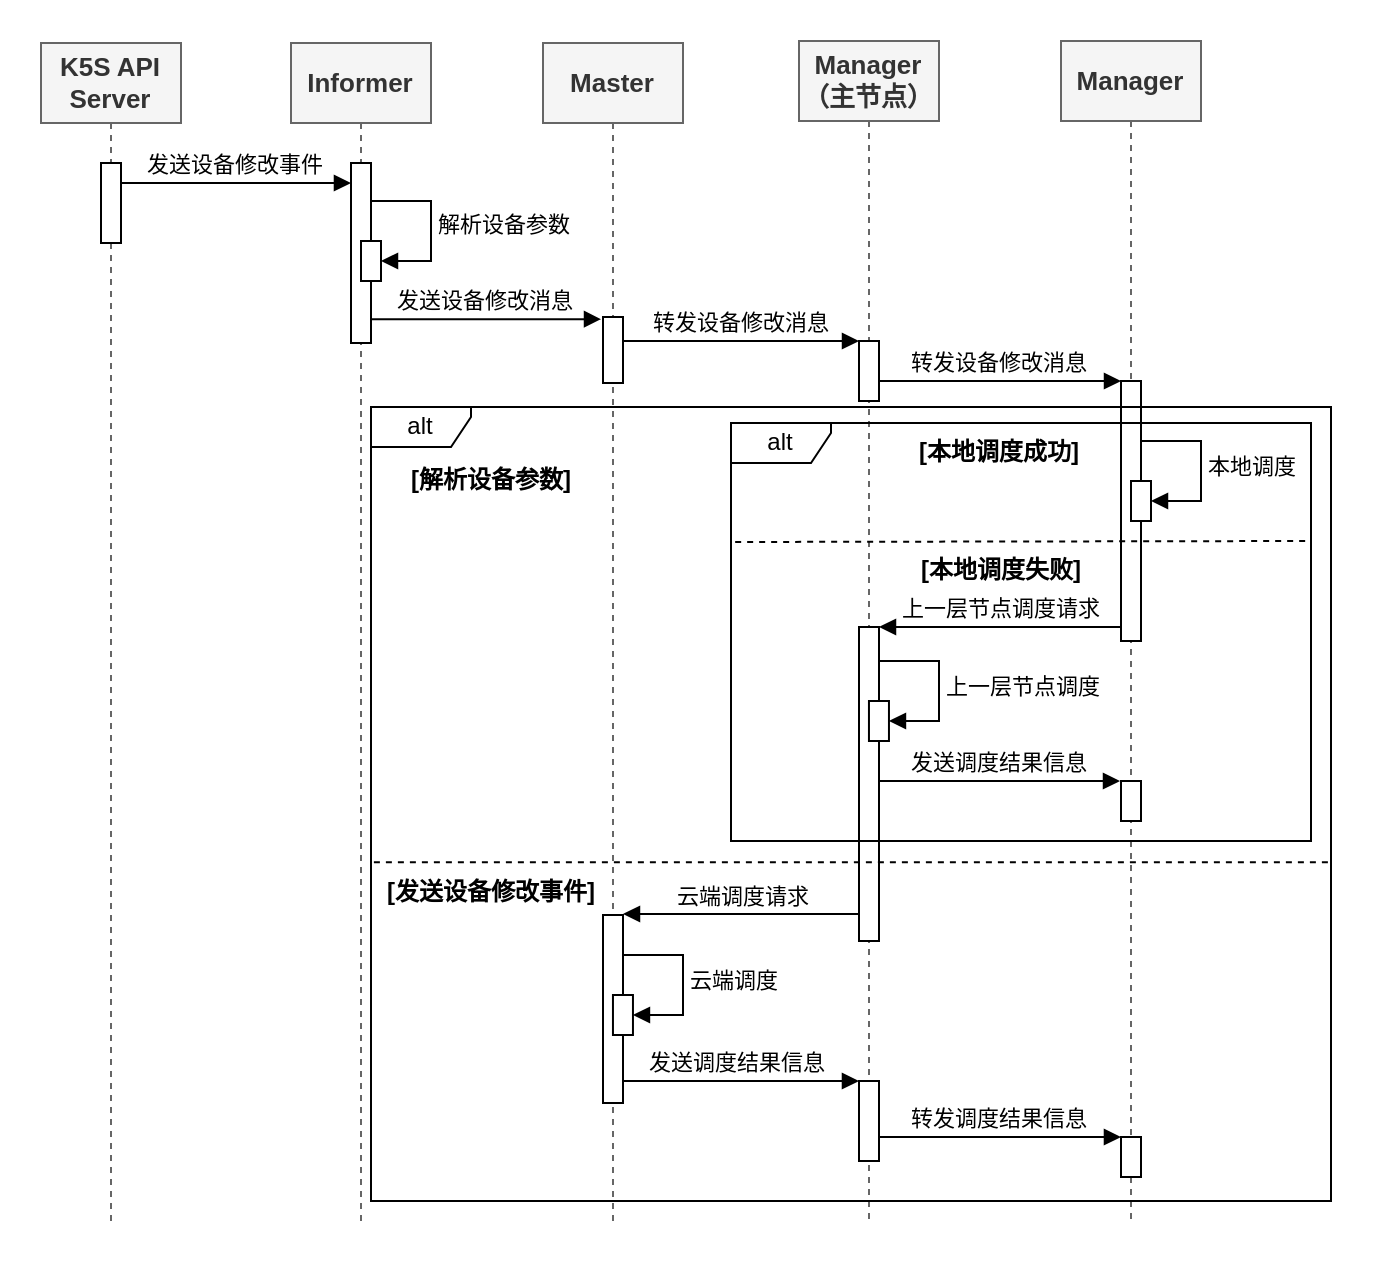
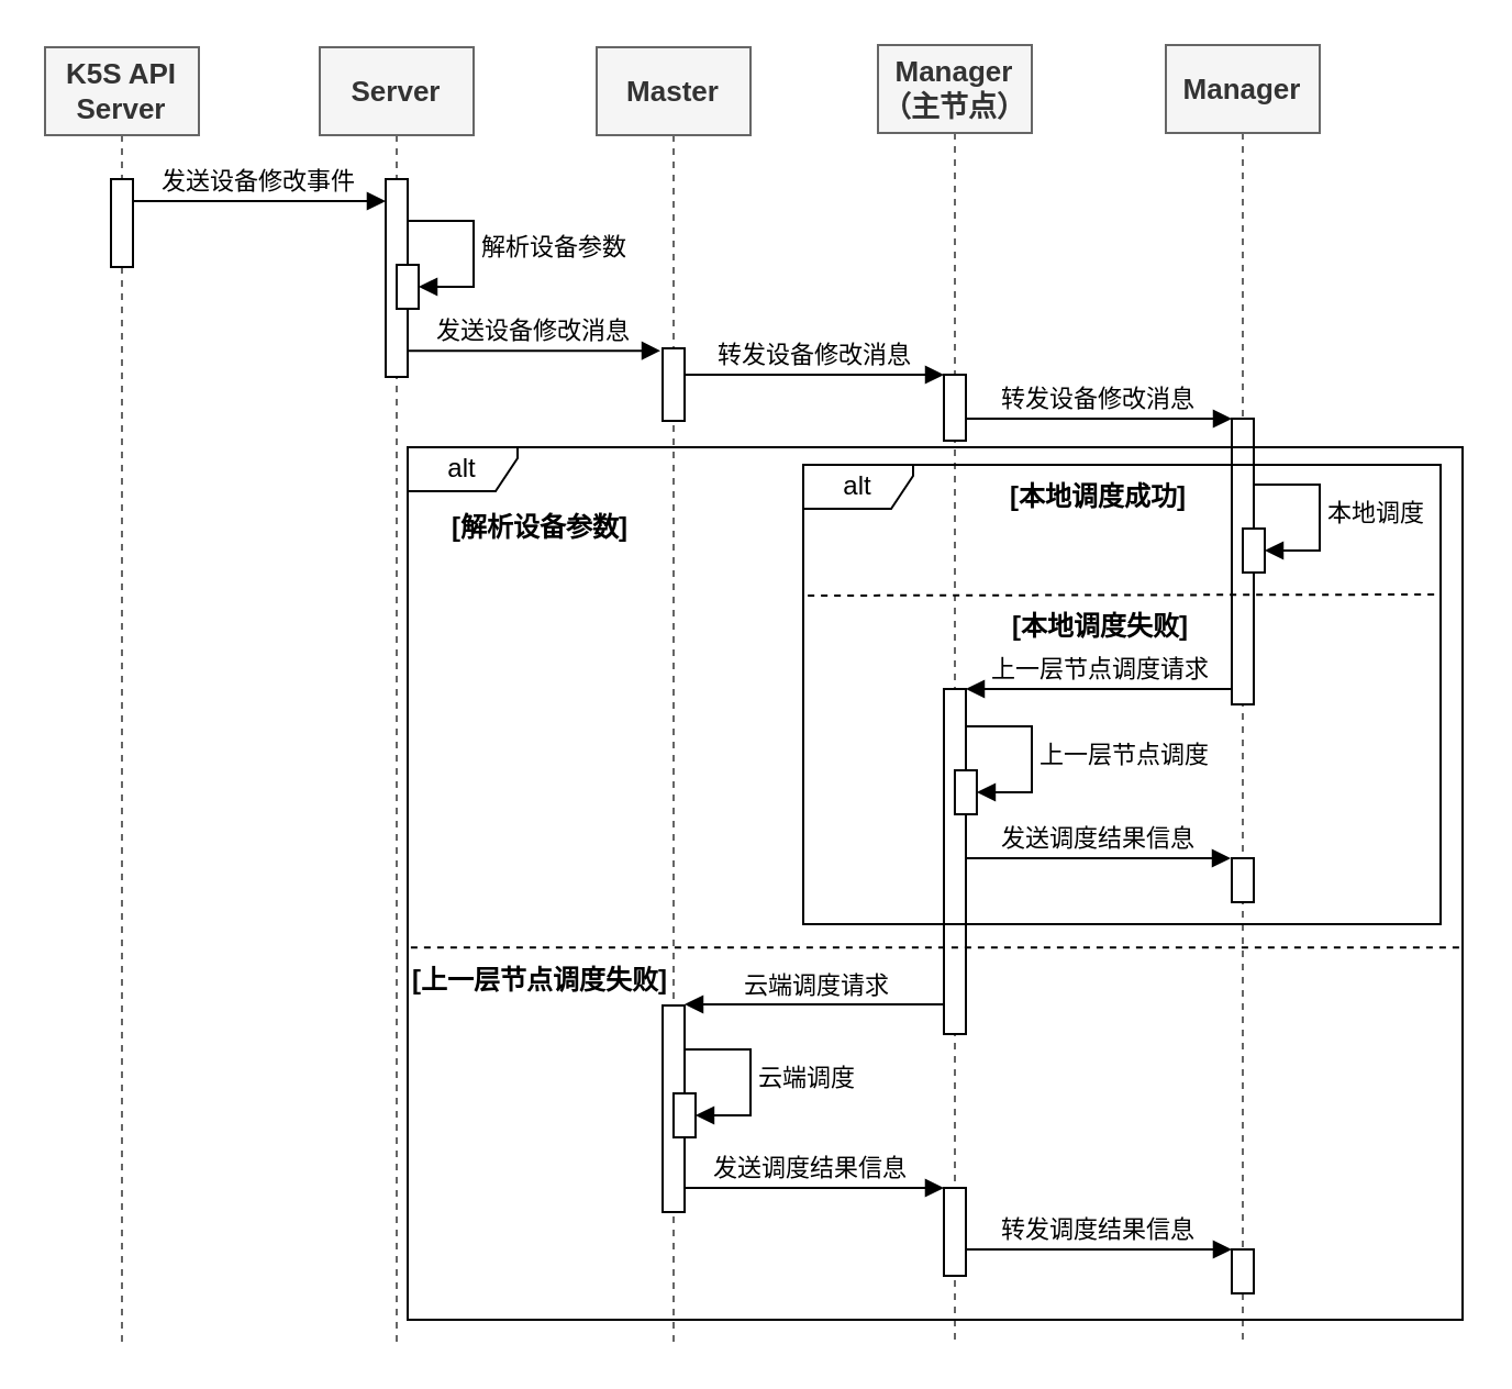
  <mxCell id="0" />
  <mxCell id="1" parent="0" />
  <mxCell id="2" value="发送调度结果信息" style="html=1;verticalAlign=bottom;endArrow=block;curved=0;rounded=0;" edge="1" parent="1"><mxGeometry x="-0.006" width="80" relative="1" as="geometry"><mxPoint x="307.98" y="540" as="sourcePoint" /><mxPoint x="428.98" y="540" as="targetPoint" /><mxPoint as="offset" /></mxGeometry></mxCell>
- <mxCell id="3" value="&lt;b&gt;Informer&lt;/b&gt;" style="shape=umlLifeline;perimeter=lifelinePerimeter;whiteSpace=wrap;html=1;container=1;dropTarget=0;collapsible=0;recursiveResize=0;outlineConnect=0;portConstraint=eastwest;newEdgeStyle={&quot;curved&quot;:0,&quot;rounded&quot;:0};size=40;fillColor=#f5f5f5;fontColor=#333333;strokeColor=#666666;fontSize=13;" vertex="1" parent="1"><mxGeometry x="145" y="21" width="70" height="589" as="geometry" /></mxCell>
+ <mxCell id="3" value="&lt;b&gt;Server&lt;/b&gt;" style="shape=umlLifeline;perimeter=lifelinePerimeter;whiteSpace=wrap;html=1;container=1;dropTarget=0;collapsible=0;recursiveResize=0;outlineConnect=0;portConstraint=eastwest;newEdgeStyle={&quot;curved&quot;:0,&quot;rounded&quot;:0};size=40;fillColor=#f5f5f5;fontColor=#333333;strokeColor=#666666;fontSize=13;" vertex="1" parent="1"><mxGeometry x="145" y="21" width="70" height="589" as="geometry" /></mxCell>
  <mxCell id="4" value="" style="html=1;points=[[0,0,0,0,5],[0,1,0,0,-5],[1,0,0,0,5],[1,1,0,0,-5]];perimeter=orthogonalPerimeter;outlineConnect=0;targetShapes=umlLifeline;portConstraint=eastwest;newEdgeStyle={&quot;curved&quot;:0,&quot;rounded&quot;:0};" vertex="1" parent="3"><mxGeometry x="30" y="60" width="10" height="90" as="geometry" /></mxCell>
  <mxCell id="5" value="" style="html=1;points=[[0,0,0,0,5],[0,1,0,0,-5],[1,0,0,0,5],[1,1,0,0,-5]];perimeter=orthogonalPerimeter;outlineConnect=0;targetShapes=umlLifeline;portConstraint=eastwest;newEdgeStyle={&quot;curved&quot;:0,&quot;rounded&quot;:0};" vertex="1" parent="3"><mxGeometry x="35" y="99" width="10" height="20" as="geometry" /></mxCell>
  <mxCell id="6" value="解析设备参数" style="html=1;align=left;spacingLeft=2;endArrow=block;rounded=0;edgeStyle=orthogonalEdgeStyle;curved=0;rounded=0;" edge="1" parent="3"><mxGeometry x="-0.002" relative="1" as="geometry"><mxPoint x="40" y="79" as="sourcePoint" /><Array as="points"><mxPoint x="70" y="109" /></Array><mxPoint x="45" y="109" as="targetPoint" /><mxPoint as="offset" /></mxGeometry></mxCell>
  <mxCell id="7" value="发送设备修改消息" style="html=1;verticalAlign=bottom;endArrow=block;curved=0;rounded=0;" edge="1" parent="1"><mxGeometry x="-0.002" width="80" relative="1" as="geometry"><mxPoint x="185" y="159.08" as="sourcePoint" /><mxPoint x="300" y="159.08" as="targetPoint" /><mxPoint as="offset" /></mxGeometry></mxCell>
  <mxCell id="8" value="转发设备修改消息" style="html=1;verticalAlign=bottom;endArrow=block;curved=0;rounded=0;exitX=0.984;exitY=0.004;exitDx=0;exitDy=0;exitPerimeter=0;" edge="1" parent="1" target="11"><mxGeometry x="-0.001" width="80" relative="1" as="geometry"><mxPoint x="311" y="170" as="sourcePoint" /><mxPoint x="419" y="170" as="targetPoint" /><mxPoint as="offset" /></mxGeometry></mxCell>
  <mxCell id="9" value="转发设备修改消息" style="html=1;verticalAlign=bottom;endArrow=block;curved=0;rounded=0;" edge="1" parent="1" source="11" target="18"><mxGeometry x="-0.006" width="80" relative="1" as="geometry"><mxPoint x="429" y="190" as="sourcePoint" /><mxPoint x="555" y="190" as="targetPoint" /><mxPoint as="offset" /></mxGeometry></mxCell>
  <mxCell id="10" value="&lt;b&gt;Manager&lt;br&gt;（主节点）&lt;/b&gt;" style="shape=umlLifeline;perimeter=lifelinePerimeter;whiteSpace=wrap;html=1;container=1;dropTarget=0;collapsible=0;recursiveResize=0;outlineConnect=0;portConstraint=eastwest;newEdgeStyle={&quot;curved&quot;:0,&quot;rounded&quot;:0};size=40;fillColor=#f5f5f5;fontColor=#333333;strokeColor=#666666;fontSize=13;" vertex="1" parent="1"><mxGeometry x="399" y="20" width="70" height="590" as="geometry" /></mxCell>
  <mxCell id="11" value="" style="html=1;points=[[0,0,0,0,5],[0,1,0,0,-5],[1,0,0,0,5],[1,1,0,0,-5]];perimeter=orthogonalPerimeter;outlineConnect=0;targetShapes=umlLifeline;portConstraint=eastwest;newEdgeStyle={&quot;curved&quot;:0,&quot;rounded&quot;:0};" vertex="1" parent="10"><mxGeometry x="30" y="150" width="10" height="30" as="geometry" /></mxCell>
  <mxCell id="12" value="" style="html=1;points=[[0,0,0,0,5],[0,1,0,0,-5],[1,0,0,0,5],[1,1,0,0,-5]];perimeter=orthogonalPerimeter;outlineConnect=0;targetShapes=umlLifeline;portConstraint=eastwest;newEdgeStyle={&quot;curved&quot;:0,&quot;rounded&quot;:0};" vertex="1" parent="10"><mxGeometry x="30" y="293" width="10" height="157" as="geometry" /></mxCell>
  <mxCell id="13" value="" style="html=1;points=[[0,0,0,0,5],[0,1,0,0,-5],[1,0,0,0,5],[1,1,0,0,-5]];perimeter=orthogonalPerimeter;outlineConnect=0;targetShapes=umlLifeline;portConstraint=eastwest;newEdgeStyle={&quot;curved&quot;:0,&quot;rounded&quot;:0};" vertex="1" parent="10"><mxGeometry x="30" y="520" width="10" height="40" as="geometry" /></mxCell>
  <mxCell id="14" value="&lt;b&gt;Master&lt;/b&gt;" style="shape=umlLifeline;perimeter=lifelinePerimeter;whiteSpace=wrap;html=1;container=1;dropTarget=0;collapsible=0;recursiveResize=0;outlineConnect=0;portConstraint=eastwest;newEdgeStyle={&quot;curved&quot;:0,&quot;rounded&quot;:0};size=40;fillColor=#f5f5f5;fontColor=#333333;strokeColor=#666666;fontSize=13;" vertex="1" parent="1"><mxGeometry x="271" y="21" width="70" height="589" as="geometry" /></mxCell>
  <mxCell id="15" value="" style="html=1;points=[[0,0,0,0,5],[0,1,0,0,-5],[1,0,0,0,5],[1,1,0,0,-5]];perimeter=orthogonalPerimeter;outlineConnect=0;targetShapes=umlLifeline;portConstraint=eastwest;newEdgeStyle={&quot;curved&quot;:0,&quot;rounded&quot;:0};" vertex="1" parent="14"><mxGeometry x="30" y="137" width="10" height="33" as="geometry" /></mxCell>
  <mxCell id="16" value="" style="html=1;points=[[0,0,0,0,5],[0,1,0,0,-5],[1,0,0,0,5],[1,1,0,0,-5]];perimeter=orthogonalPerimeter;outlineConnect=0;targetShapes=umlLifeline;portConstraint=eastwest;newEdgeStyle={&quot;curved&quot;:0,&quot;rounded&quot;:0};" vertex="1" parent="14"><mxGeometry x="30" y="436" width="10" height="94" as="geometry" /></mxCell>
  <mxCell id="17" value="&lt;b&gt;Manager&lt;/b&gt;" style="shape=umlLifeline;perimeter=lifelinePerimeter;whiteSpace=wrap;html=1;container=1;dropTarget=0;collapsible=0;recursiveResize=0;outlineConnect=0;portConstraint=eastwest;newEdgeStyle={&quot;curved&quot;:0,&quot;rounded&quot;:0};size=40;fillColor=#f5f5f5;fontColor=#333333;strokeColor=#666666;fontSize=13;" vertex="1" parent="1"><mxGeometry x="530" y="20" width="70" height="590" as="geometry" /></mxCell>
  <mxCell id="18" value="" style="html=1;points=[[0,0,0,0,5],[0,1,0,0,-5],[1,0,0,0,5],[1,1,0,0,-5]];perimeter=orthogonalPerimeter;outlineConnect=0;targetShapes=umlLifeline;portConstraint=eastwest;newEdgeStyle={&quot;curved&quot;:0,&quot;rounded&quot;:0};" vertex="1" parent="17"><mxGeometry x="30" y="170" width="10" height="130" as="geometry" /></mxCell>
  <mxCell id="19" value="" style="html=1;points=[[0,0,0,0,5],[0,1,0,0,-5],[1,0,0,0,5],[1,1,0,0,-5]];perimeter=orthogonalPerimeter;outlineConnect=0;targetShapes=umlLifeline;portConstraint=eastwest;newEdgeStyle={&quot;curved&quot;:0,&quot;rounded&quot;:0};" vertex="1" parent="17"><mxGeometry x="35" y="220" width="10" height="20" as="geometry" /></mxCell>
  <mxCell id="20" value="本地调度" style="html=1;align=left;spacingLeft=2;endArrow=block;rounded=0;edgeStyle=orthogonalEdgeStyle;curved=0;rounded=0;" edge="1" parent="17"><mxGeometry relative="1" as="geometry"><mxPoint x="40" y="200" as="sourcePoint" /><Array as="points"><mxPoint x="70" y="230" /></Array><mxPoint x="45" y="230" as="targetPoint" /><mxPoint as="offset" /></mxGeometry></mxCell>
  <mxCell id="21" value="" style="html=1;points=[[0,0,0,0,5],[0,1,0,0,-5],[1,0,0,0,5],[1,1,0,0,-5]];perimeter=orthogonalPerimeter;outlineConnect=0;targetShapes=umlLifeline;portConstraint=eastwest;newEdgeStyle={&quot;curved&quot;:0,&quot;rounded&quot;:0};" vertex="1" parent="17"><mxGeometry x="30" y="548" width="10" height="20" as="geometry" /></mxCell>
  <mxCell id="22" value="alt" style="shape=umlFrame;whiteSpace=wrap;html=1;pointerEvents=0;width=50;height=20;" vertex="1" parent="1"><mxGeometry x="365" y="211" width="290" height="209" as="geometry" /></mxCell>
  <mxCell id="23" value="" style="endArrow=none;dashed=1;html=1;rounded=0;exitX=0.008;exitY=0.423;exitDx=0;exitDy=0;exitPerimeter=0;" edge="1" parent="1"><mxGeometry width="50" height="50" relative="1" as="geometry"><mxPoint x="367.08" y="270.487" as="sourcePoint" /><mxPoint x="655" y="270" as="targetPoint" /></mxGeometry></mxCell>
  <mxCell id="24" value="&lt;b&gt;[本地调度成功]&lt;/b&gt;" style="text;html=1;align=center;verticalAlign=middle;resizable=0;points=[];autosize=1;strokeColor=none;fillColor=none;" vertex="1" parent="1"><mxGeometry x="449" y="211" width="100" height="30" as="geometry" /></mxCell>
  <mxCell id="25" value="&lt;b&gt;[本地调度失败]&lt;/b&gt;" style="text;html=1;align=center;verticalAlign=middle;resizable=0;points=[];autosize=1;strokeColor=none;fillColor=none;" vertex="1" parent="1"><mxGeometry x="450" y="270" width="100" height="30" as="geometry" /></mxCell>
  <mxCell id="26" value="上一层节点调度请求" style="html=1;verticalAlign=bottom;endArrow=block;curved=0;rounded=0;" edge="1" parent="1"><mxGeometry x="-0.011" width="80" relative="1" as="geometry"><mxPoint x="560" y="313" as="sourcePoint" /><mxPoint x="439" y="313" as="targetPoint" /><mxPoint as="offset" /></mxGeometry></mxCell>
  <mxCell id="27" value="" style="html=1;points=[[0,0,0,0,5],[0,1,0,0,-5],[1,0,0,0,5],[1,1,0,0,-5]];perimeter=orthogonalPerimeter;outlineConnect=0;targetShapes=umlLifeline;portConstraint=eastwest;newEdgeStyle={&quot;curved&quot;:0,&quot;rounded&quot;:0};" vertex="1" parent="1"><mxGeometry x="433.98" y="350" width="10" height="20" as="geometry" /></mxCell>
  <mxCell id="28" value="&lt;div style=&quot;text-align: center;&quot;&gt;上一层节点调度&lt;/div&gt;" style="html=1;align=left;spacingLeft=2;endArrow=block;rounded=0;edgeStyle=orthogonalEdgeStyle;curved=0;rounded=0;" edge="1" parent="1"><mxGeometry x="-0.0" relative="1" as="geometry"><mxPoint x="439" y="330" as="sourcePoint" /><Array as="points"><mxPoint x="468.98" y="360" /></Array><mxPoint x="443.98" y="360" as="targetPoint" /><mxPoint as="offset" /></mxGeometry></mxCell>
  <mxCell id="29" value="alt" style="shape=umlFrame;whiteSpace=wrap;html=1;pointerEvents=0;width=50;height=20;" vertex="1" parent="1"><mxGeometry x="185" y="203" width="480" height="397" as="geometry" /></mxCell>
  <mxCell id="30" value="云端调度请求" style="html=1;verticalAlign=bottom;endArrow=block;curved=0;rounded=0;" edge="1" parent="1"><mxGeometry x="-0.011" width="80" relative="1" as="geometry"><mxPoint x="429" y="456.5" as="sourcePoint" /><mxPoint x="311" y="456.5" as="targetPoint" /><mxPoint as="offset" /></mxGeometry></mxCell>
  <mxCell id="31" value="" style="html=1;points=[[0,0,0,0,5],[0,1,0,0,-5],[1,0,0,0,5],[1,1,0,0,-5]];perimeter=orthogonalPerimeter;outlineConnect=0;targetShapes=umlLifeline;portConstraint=eastwest;newEdgeStyle={&quot;curved&quot;:0,&quot;rounded&quot;:0};" vertex="1" parent="1"><mxGeometry x="305.98" y="497" width="10" height="20" as="geometry" /></mxCell>
  <mxCell id="32" value="云端调度" style="html=1;align=left;spacingLeft=2;endArrow=block;rounded=0;edgeStyle=orthogonalEdgeStyle;curved=0;rounded=0;" edge="1" parent="1"><mxGeometry x="0.009" relative="1" as="geometry"><mxPoint x="310.98" y="477" as="sourcePoint" /><Array as="points"><mxPoint x="340.98" y="507" /></Array><mxPoint x="315.98" y="507" as="targetPoint" /><mxPoint as="offset" /></mxGeometry></mxCell>
  <mxCell id="33" value="" style="endArrow=none;dashed=1;html=1;rounded=0;exitX=0.003;exitY=0.608;exitDx=0;exitDy=0;exitPerimeter=0;entryX=1.002;entryY=0.608;entryDx=0;entryDy=0;entryPerimeter=0;" edge="1" parent="1"><mxGeometry width="50" height="50" relative="1" as="geometry"><mxPoint x="186.44" y="430.576" as="sourcePoint" /><mxPoint x="665.96" y="430.576" as="targetPoint" /></mxGeometry></mxCell>
  <mxCell id="34" value="&lt;b&gt;[解析设备参数]&lt;/b&gt;" style="text;html=1;align=center;verticalAlign=middle;resizable=0;points=[];autosize=1;strokeColor=none;fillColor=none;" vertex="1" parent="1"><mxGeometry x="174.98" y="225" width="140" height="30" as="geometry" /></mxCell>
- <mxCell id="35" value="&lt;b&gt;[发送设备修改事件]&lt;/b&gt;" style="text;html=1;align=center;verticalAlign=middle;resizable=0;points=[];autosize=1;strokeColor=none;fillColor=none;" vertex="1" parent="1"><mxGeometry x="174.98" y="431" width="140" height="30" as="geometry" /></mxCell>
+ <mxCell id="35" value="&lt;b&gt;[上一层节点调度失败]&lt;/b&gt;" style="text;html=1;align=center;verticalAlign=middle;resizable=0;points=[];autosize=1;strokeColor=none;fillColor=none;" vertex="1" parent="1"><mxGeometry x="174.98" y="431" width="140" height="30" as="geometry" /></mxCell>
  <mxCell id="36" value="&lt;b&gt;K5S API Server&lt;/b&gt;" style="shape=umlLifeline;perimeter=lifelinePerimeter;whiteSpace=wrap;html=1;container=1;dropTarget=0;collapsible=0;recursiveResize=0;outlineConnect=0;portConstraint=eastwest;newEdgeStyle={&quot;curved&quot;:0,&quot;rounded&quot;:0};size=40;fillColor=#f5f5f5;fontColor=#333333;strokeColor=#666666;fontSize=13;" vertex="1" parent="1"><mxGeometry x="20" y="21" width="70" height="589" as="geometry" /></mxCell>
  <mxCell id="37" value="" style="html=1;points=[[0,0,0,0,5],[0,1,0,0,-5],[1,0,0,0,5],[1,1,0,0,-5]];perimeter=orthogonalPerimeter;outlineConnect=0;targetShapes=umlLifeline;portConstraint=eastwest;newEdgeStyle={&quot;curved&quot;:0,&quot;rounded&quot;:0};" vertex="1" parent="36"><mxGeometry x="30" y="60" width="10" height="40" as="geometry" /></mxCell>
  <mxCell id="38" value="发送设备修改事件" style="html=1;verticalAlign=bottom;endArrow=block;curved=0;rounded=0;" edge="1" parent="1"><mxGeometry x="-0.004" width="80" relative="1" as="geometry"><mxPoint x="59.98" y="91" as="sourcePoint" /><mxPoint x="174.98" y="91" as="targetPoint" /><mxPoint as="offset" /></mxGeometry></mxCell>
  <mxCell id="39" value="发送调度结果信息" style="html=1;verticalAlign=bottom;endArrow=block;curved=0;rounded=0;" edge="1" parent="1"><mxGeometry x="-0.006" width="80" relative="1" as="geometry"><mxPoint x="438.5" y="390" as="sourcePoint" /><mxPoint x="559.5" y="390" as="targetPoint" /><mxPoint as="offset" /></mxGeometry></mxCell>
  <mxCell id="40" value="" style="html=1;points=[[0,0,0,0,5],[0,1,0,0,-5],[1,0,0,0,5],[1,1,0,0,-5]];perimeter=orthogonalPerimeter;outlineConnect=0;targetShapes=umlLifeline;portConstraint=eastwest;newEdgeStyle={&quot;curved&quot;:0,&quot;rounded&quot;:0};" vertex="1" parent="1"><mxGeometry x="560" y="390" width="10" height="20" as="geometry" /></mxCell>
  <mxCell id="41" value="转发调度结果信息" style="html=1;verticalAlign=bottom;endArrow=block;curved=0;rounded=0;" edge="1" parent="1"><mxGeometry x="-0.008" width="80" relative="1" as="geometry"><mxPoint x="438.98" y="568" as="sourcePoint" /><mxPoint x="559.98" y="568" as="targetPoint" /><mxPoint as="offset" /></mxGeometry></mxCell>
